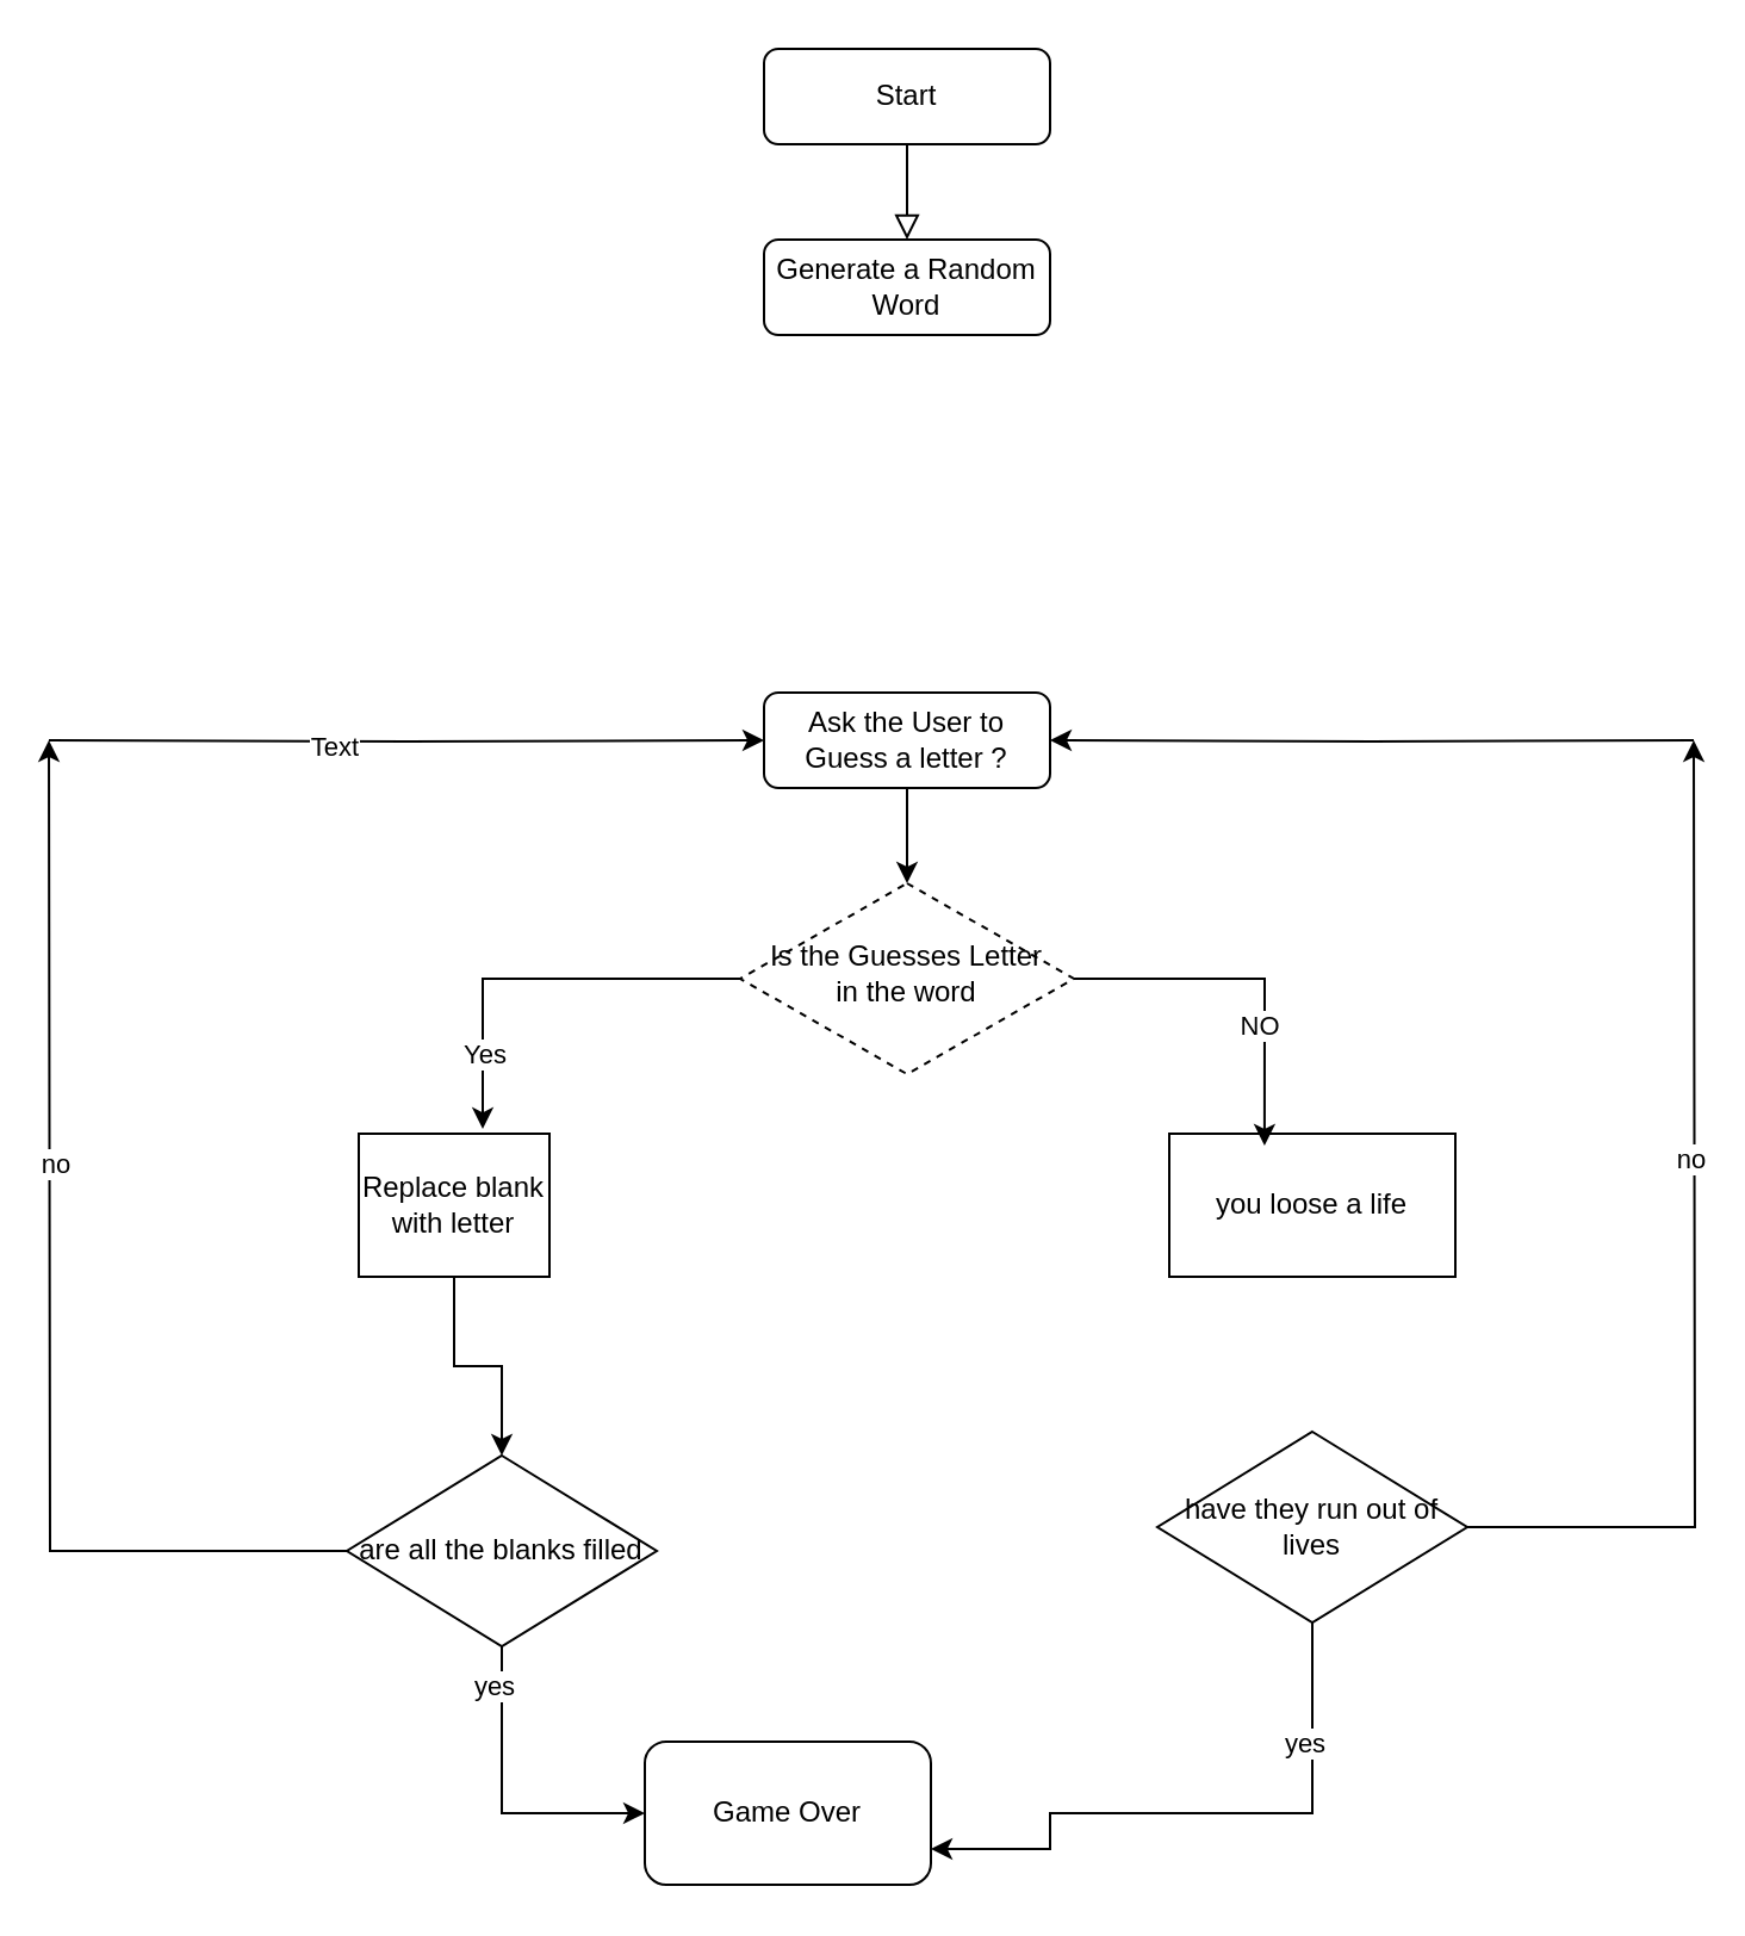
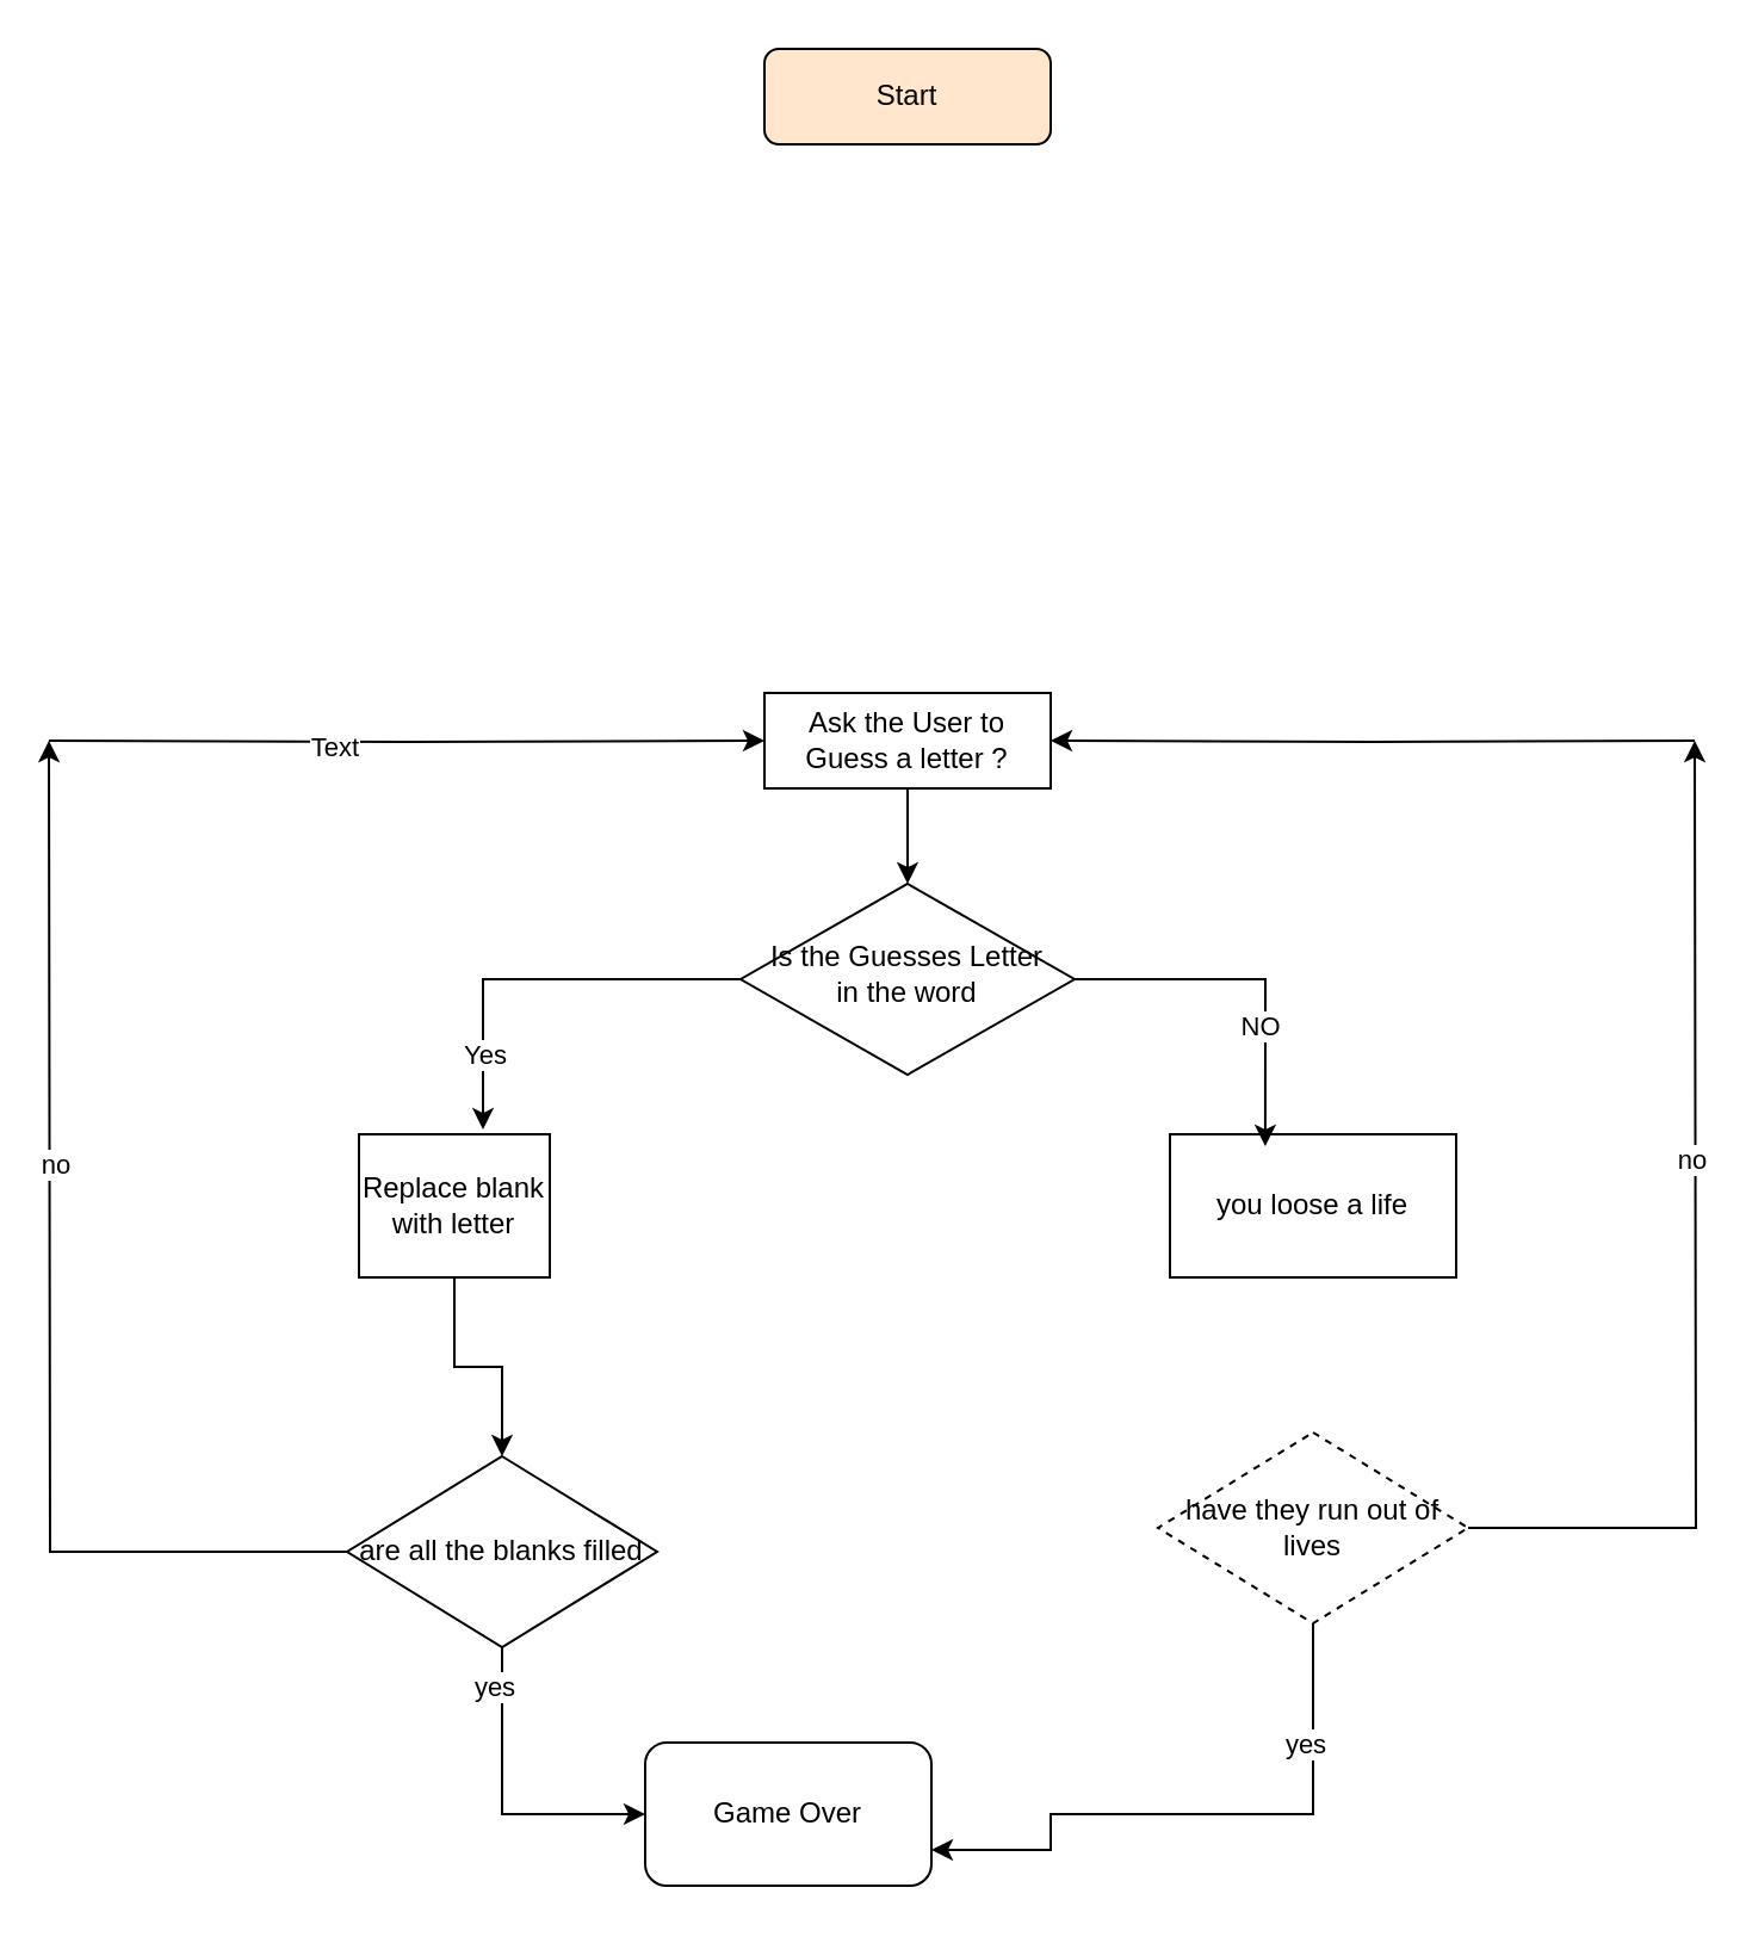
  <mxCell id="0" />
  <mxCell id="1" parent="0" />
- <mxCell id="2" value="Start" style="rounded=1;whiteSpace=wrap;html=1;fontSize=12;glass=0;strokeWidth=1;shadow=0;" parent="1" vertex="1"><mxGeometry x="320" y="20" width="120" height="40" as="geometry" /></mxCell>
- <mxCell id="3" value="Is the Guesses Letter &lt;br&gt;in the word" style="rhombus;whiteSpace=wrap;html=1;shadow=0;fontFamily=Helvetica;fontSize=12;align=center;strokeWidth=1;spacing=6;spacingTop=-4;dashed=1;" parent="1" vertex="1"><mxGeometry x="310" y="370" width="140" height="80" as="geometry" /></mxCell>
+ <mxCell id="2" value="Start" style="rounded=1;whiteSpace=wrap;html=1;fontSize=12;glass=0;strokeWidth=1;shadow=0;fillColor=#ffe6cc;" parent="1" vertex="1"><mxGeometry x="320" y="20" width="120" height="40" as="geometry" /></mxCell>
+ <mxCell id="3" value="Is the Guesses Letter &lt;br&gt;in the word" style="rhombus;whiteSpace=wrap;html=1;shadow=0;fontFamily=Helvetica;fontSize=12;align=center;strokeWidth=1;spacing=6;spacingTop=-4;" parent="1" vertex="1"><mxGeometry x="310" y="370" width="140" height="80" as="geometry" /></mxCell>
  <mxCell id="4" value="" style="edgeStyle=orthogonalEdgeStyle;rounded=0;orthogonalLoop=1;jettySize=auto;html=1;" edge="1" parent="1" source="8" target="3"><mxGeometry relative="1" as="geometry" /></mxCell>
  <mxCell id="5" style="edgeStyle=orthogonalEdgeStyle;rounded=0;orthogonalLoop=1;jettySize=auto;html=1;exitX=0;exitY=0.5;exitDx=0;exitDy=0;entryX=0;entryY=0.5;entryDx=0;entryDy=0;" edge="1" parent="1" target="8"><mxGeometry relative="1" as="geometry"><mxPoint x="20" y="310" as="sourcePoint" /></mxGeometry></mxCell>
  <mxCell id="6" value="Text" style="edgeLabel;html=1;align=center;verticalAlign=middle;resizable=0;points=[];" vertex="1" connectable="0" parent="5"><mxGeometry x="-0.201" y="-2" relative="1" as="geometry"><mxPoint as="offset" /></mxGeometry></mxCell>
  <mxCell id="7" style="edgeStyle=orthogonalEdgeStyle;rounded=0;orthogonalLoop=1;jettySize=auto;html=1;exitX=1;exitY=0.5;exitDx=0;exitDy=0;entryX=1;entryY=0.5;entryDx=0;entryDy=0;" edge="1" parent="1" target="8"><mxGeometry relative="1" as="geometry"><mxPoint x="710" y="310" as="sourcePoint" /></mxGeometry></mxCell>
- <mxCell id="8" value="Ask the User to Guess a letter ?" style="rounded=1;whiteSpace=wrap;html=1;fontSize=12;glass=0;strokeWidth=1;shadow=0;" parent="1" vertex="1"><mxGeometry x="320" y="290" width="120" height="40" as="geometry" /></mxCell>
- <mxCell id="9" value="" style="rounded=0;html=1;jettySize=auto;orthogonalLoop=1;fontSize=11;endArrow=block;endFill=0;endSize=8;strokeWidth=1;shadow=0;labelBackgroundColor=none;edgeStyle=orthogonalEdgeStyle;" edge="1" parent="1" source="2" target="10"><mxGeometry relative="1" as="geometry"><mxPoint x="170" y="70" as="sourcePoint" /><mxPoint x="180" y="240" as="targetPoint" /></mxGeometry></mxCell>
- <mxCell id="10" value="Generate a Random Word" style="rounded=1;whiteSpace=wrap;html=1;fontSize=12;glass=0;strokeWidth=1;shadow=0;" vertex="1" parent="1"><mxGeometry x="320" y="100" width="120" height="40" as="geometry" /></mxCell>
+ <mxCell id="8" value="Ask the User to Guess a letter ?" style="whiteSpace=wrap;html=1;fontSize=12;glass=0;strokeWidth=1;shadow=0;rounded=0;" parent="1" vertex="1"><mxGeometry x="320" y="290" width="120" height="40" as="geometry" /></mxCell>
  <mxCell id="11" value="you loose a life" style="rounded=0;whiteSpace=wrap;html=1;" vertex="1" parent="1"><mxGeometry x="490" y="475" width="120" height="60" as="geometry" /></mxCell>
  <mxCell id="12" style="edgeStyle=orthogonalEdgeStyle;rounded=0;orthogonalLoop=1;jettySize=auto;html=1;exitX=0.5;exitY=1;exitDx=0;exitDy=0;" edge="1" parent="1" source="13" target="27"><mxGeometry relative="1" as="geometry" /></mxCell>
  <mxCell id="13" value="Replace blank with letter" style="rounded=0;whiteSpace=wrap;html=1;" vertex="1" parent="1"><mxGeometry x="150" y="475" width="80" height="60" as="geometry" /></mxCell>
  <mxCell id="14" style="edgeStyle=orthogonalEdgeStyle;rounded=0;orthogonalLoop=1;jettySize=auto;html=1;entryX=0.333;entryY=0.083;entryDx=0;entryDy=0;entryPerimeter=0;" edge="1" parent="1" source="3" target="11"><mxGeometry relative="1" as="geometry" /></mxCell>
  <mxCell id="15" value="NO" style="edgeLabel;html=1;align=center;verticalAlign=middle;resizable=0;points=[];" vertex="1" connectable="0" parent="14"><mxGeometry x="0.334" y="-2" relative="1" as="geometry"><mxPoint as="offset" /></mxGeometry></mxCell>
  <mxCell id="16" style="edgeStyle=orthogonalEdgeStyle;rounded=0;orthogonalLoop=1;jettySize=auto;html=1;entryX=0.65;entryY=-0.033;entryDx=0;entryDy=0;entryPerimeter=0;" edge="1" parent="1" source="3" target="13"><mxGeometry relative="1" as="geometry" /></mxCell>
  <mxCell id="17" value="Yes" style="edgeLabel;html=1;align=center;verticalAlign=middle;resizable=0;points=[];" vertex="1" connectable="0" parent="16"><mxGeometry x="0.622" relative="1" as="geometry"><mxPoint as="offset" /></mxGeometry></mxCell>
  <mxCell id="18" style="edgeStyle=orthogonalEdgeStyle;rounded=0;orthogonalLoop=1;jettySize=auto;html=1;exitX=0.5;exitY=1;exitDx=0;exitDy=0;entryX=1;entryY=0.75;entryDx=0;entryDy=0;" edge="1" parent="1" source="22" target="28"><mxGeometry relative="1" as="geometry"><Array as="points"><mxPoint x="550" y="760" /><mxPoint x="440" y="760" /></Array></mxGeometry></mxCell>
  <mxCell id="19" value="yes" style="edgeLabel;html=1;align=center;verticalAlign=middle;resizable=0;points=[];" vertex="1" connectable="0" parent="18"><mxGeometry x="-0.609" y="-4" relative="1" as="geometry"><mxPoint as="offset" /></mxGeometry></mxCell>
  <mxCell id="20" style="edgeStyle=orthogonalEdgeStyle;rounded=0;orthogonalLoop=1;jettySize=auto;html=1;exitX=1;exitY=0.5;exitDx=0;exitDy=0;" edge="1" parent="1" source="22"><mxGeometry relative="1" as="geometry"><mxPoint x="710" y="310" as="targetPoint" /></mxGeometry></mxCell>
  <mxCell id="21" value="no" style="edgeLabel;html=1;align=center;verticalAlign=middle;resizable=0;points=[];" vertex="1" connectable="0" parent="20"><mxGeometry x="0.173" y="2" relative="1" as="geometry"><mxPoint as="offset" /></mxGeometry></mxCell>
- <mxCell id="22" value="have they run out of lives" style="rhombus;whiteSpace=wrap;html=1;" vertex="1" parent="1"><mxGeometry x="485" y="600" width="130" height="80" as="geometry" /></mxCell>
+ <mxCell id="22" value="have they run out of lives" style="rhombus;whiteSpace=wrap;html=1;dashed=1;" vertex="1" parent="1"><mxGeometry x="485" y="600" width="130" height="80" as="geometry" /></mxCell>
  <mxCell id="23" style="edgeStyle=orthogonalEdgeStyle;rounded=0;orthogonalLoop=1;jettySize=auto;html=1;exitX=0.5;exitY=1;exitDx=0;exitDy=0;entryX=0;entryY=0.5;entryDx=0;entryDy=0;" edge="1" parent="1" source="27" target="28"><mxGeometry relative="1" as="geometry"><mxPoint x="260" y="800" as="targetPoint" /></mxGeometry></mxCell>
  <mxCell id="24" value="yes" style="edgeLabel;html=1;align=center;verticalAlign=middle;resizable=0;points=[];" vertex="1" connectable="0" parent="23"><mxGeometry x="-0.756" y="-4" relative="1" as="geometry"><mxPoint as="offset" /></mxGeometry></mxCell>
  <mxCell id="25" style="edgeStyle=orthogonalEdgeStyle;rounded=0;orthogonalLoop=1;jettySize=auto;html=1;" edge="1" parent="1" source="27"><mxGeometry relative="1" as="geometry"><mxPoint x="20" y="310" as="targetPoint" /></mxGeometry></mxCell>
  <mxCell id="26" value="no" style="edgeLabel;html=1;align=center;verticalAlign=middle;resizable=0;points=[];" vertex="1" connectable="0" parent="25"><mxGeometry x="0.242" y="-2" relative="1" as="geometry"><mxPoint y="1" as="offset" /></mxGeometry></mxCell>
  <mxCell id="27" value="are all the blanks filled" style="rhombus;whiteSpace=wrap;html=1;" vertex="1" parent="1"><mxGeometry x="145" y="610" width="130" height="80" as="geometry" /></mxCell>
  <mxCell id="28" value="Game Over" style="rounded=1;whiteSpace=wrap;html=1;" vertex="1" parent="1"><mxGeometry x="270" y="730" width="120" height="60" as="geometry" /></mxCell>
